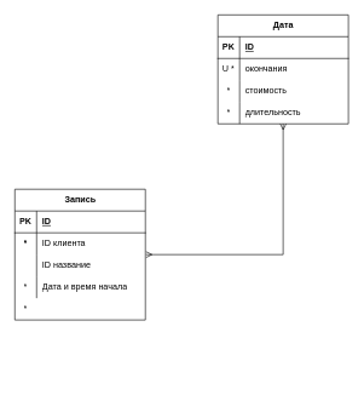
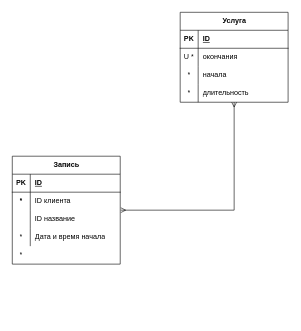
  <mxCell id="0" />
  <mxCell id="1" parent="0" />
  <mxCell id="2" value="" style="group" parent="1" vertex="1" connectable="0"><mxGeometry x="20" y="260" width="180" height="270" as="geometry" /></mxCell>
  <mxCell id="3" value="*" style="shape=partialRectangle;connectable=0;fillColor=none;top=0;left=0;bottom=0;right=0;fontStyle=1;overflow=hidden;whiteSpace=wrap;html=1;" parent="2" vertex="1"><mxGeometry y="60" width="30" height="30" as="geometry"><mxRectangle width="30" height="30" as="alternateBounds" /></mxGeometry></mxCell>
  <mxCell id="4" value="*" style="shape=partialRectangle;connectable=0;fillColor=none;top=0;left=0;bottom=0;right=0;editable=1;overflow=hidden;whiteSpace=wrap;html=1;" parent="2" vertex="1"><mxGeometry y="150" width="30" height="30" as="geometry"><mxRectangle width="30" height="30" as="alternateBounds" /></mxGeometry></mxCell>
  <mxCell id="5" value="" style="group" parent="2" vertex="1" connectable="0"><mxGeometry width="180" height="180" as="geometry" /></mxCell>
  <mxCell id="6" value="Запись" style="shape=table;startSize=30;container=1;collapsible=1;childLayout=tableLayout;fixedRows=1;rowLines=0;fontStyle=1;align=center;resizeLast=1;html=1;" parent="5" vertex="1"><mxGeometry width="180" height="180" as="geometry"><mxRectangle width="80" height="30" as="alternateBounds" /></mxGeometry></mxCell>
  <mxCell id="7" value="" style="shape=tableRow;horizontal=0;startSize=0;swimlaneHead=0;swimlaneBody=0;fillColor=none;collapsible=0;dropTarget=0;points=[[0,0.5],[1,0.5]];portConstraint=eastwest;top=0;left=0;right=0;bottom=1;" parent="6" vertex="1"><mxGeometry y="30" width="180" height="30" as="geometry" /></mxCell>
  <mxCell id="8" value="PK" style="shape=partialRectangle;connectable=0;fillColor=none;top=0;left=0;bottom=0;right=0;fontStyle=1;overflow=hidden;whiteSpace=wrap;html=1;" parent="7" vertex="1"><mxGeometry width="30" height="30" as="geometry"><mxRectangle width="30" height="30" as="alternateBounds" /></mxGeometry></mxCell>
  <mxCell id="9" value="ID" style="shape=partialRectangle;connectable=0;fillColor=none;top=0;left=0;bottom=0;right=0;align=left;spacingLeft=6;fontStyle=5;overflow=hidden;whiteSpace=wrap;html=1;" parent="7" vertex="1"><mxGeometry x="30" width="150" height="30" as="geometry"><mxRectangle width="150" height="30" as="alternateBounds" /></mxGeometry></mxCell>
  <mxCell id="10" value="" style="shape=tableRow;horizontal=0;startSize=0;swimlaneHead=0;swimlaneBody=0;fillColor=none;collapsible=0;dropTarget=0;points=[[0,0.5],[1,0.5]];portConstraint=eastwest;top=0;left=0;right=0;bottom=0;" parent="6" vertex="1"><mxGeometry y="60" width="180" height="30" as="geometry" /></mxCell>
  <mxCell id="11" value="" style="shape=partialRectangle;connectable=0;fillColor=none;top=0;left=0;bottom=0;right=0;editable=1;overflow=hidden;whiteSpace=wrap;html=1;" parent="10" vertex="1"><mxGeometry width="30" height="30" as="geometry"><mxRectangle width="30" height="30" as="alternateBounds" /></mxGeometry></mxCell>
  <mxCell id="12" value="ID клиента" style="shape=partialRectangle;connectable=0;fillColor=none;top=0;left=0;bottom=0;right=0;align=left;spacingLeft=6;overflow=hidden;whiteSpace=wrap;html=1;" parent="10" vertex="1"><mxGeometry x="30" width="150" height="30" as="geometry"><mxRectangle width="150" height="30" as="alternateBounds" /></mxGeometry></mxCell>
  <mxCell id="13" value="" style="shape=tableRow;horizontal=0;startSize=0;swimlaneHead=0;swimlaneBody=0;fillColor=none;collapsible=0;dropTarget=0;points=[[0,0.5],[1,0.5]];portConstraint=eastwest;top=0;left=0;right=0;bottom=0;" parent="6" vertex="1"><mxGeometry y="90" width="180" height="30" as="geometry" /></mxCell>
  <mxCell id="14" value="" style="shape=partialRectangle;connectable=0;fillColor=none;top=0;left=0;bottom=0;right=0;editable=1;overflow=hidden;whiteSpace=wrap;html=1;" parent="13" vertex="1"><mxGeometry width="30" height="30" as="geometry"><mxRectangle width="30" height="30" as="alternateBounds" /></mxGeometry></mxCell>
  <mxCell id="15" value="ID название" style="shape=partialRectangle;connectable=0;fillColor=none;top=0;left=0;bottom=0;right=0;align=left;spacingLeft=6;overflow=hidden;whiteSpace=wrap;html=1;" parent="13" vertex="1"><mxGeometry x="30" width="150" height="30" as="geometry"><mxRectangle width="150" height="30" as="alternateBounds" /></mxGeometry></mxCell>
  <mxCell id="16" value="" style="shape=tableRow;horizontal=0;startSize=0;swimlaneHead=0;swimlaneBody=0;fillColor=none;collapsible=0;dropTarget=0;points=[[0,0.5],[1,0.5]];portConstraint=eastwest;top=0;left=0;right=0;bottom=0;" parent="6" vertex="1"><mxGeometry y="120" width="180" height="30" as="geometry" /></mxCell>
  <mxCell id="17" value="*" style="shape=partialRectangle;connectable=0;fillColor=none;top=0;left=0;bottom=0;right=0;editable=1;overflow=hidden;whiteSpace=wrap;html=1;" parent="16" vertex="1"><mxGeometry width="30" height="30" as="geometry"><mxRectangle width="30" height="30" as="alternateBounds" /></mxGeometry></mxCell>
  <mxCell id="18" value="Дата и время начала" style="shape=partialRectangle;connectable=0;fillColor=none;top=0;left=0;bottom=0;right=0;align=left;spacingLeft=6;overflow=hidden;whiteSpace=wrap;html=1;" parent="16" vertex="1"><mxGeometry x="30" width="150" height="30" as="geometry"><mxRectangle width="150" height="30" as="alternateBounds" /></mxGeometry></mxCell>
- <mxCell id="19" value="Дата" style="shape=table;startSize=30;container=1;collapsible=1;childLayout=tableLayout;fixedRows=1;rowLines=0;fontStyle=1;align=center;resizeLast=1;html=1;" parent="1" vertex="1"><mxGeometry x="300" y="20" width="180" height="150" as="geometry" /></mxCell>
+ <mxCell id="19" value="Услуга" style="shape=table;startSize=30;container=1;collapsible=1;childLayout=tableLayout;fixedRows=1;rowLines=0;fontStyle=1;align=center;resizeLast=1;html=1;" parent="1" vertex="1"><mxGeometry x="300" y="20" width="180" height="150" as="geometry" /></mxCell>
  <mxCell id="20" value="" style="shape=tableRow;horizontal=0;startSize=0;swimlaneHead=0;swimlaneBody=0;fillColor=none;collapsible=0;dropTarget=0;points=[[0,0.5],[1,0.5]];portConstraint=eastwest;top=0;left=0;right=0;bottom=1;" parent="19" vertex="1"><mxGeometry y="30" width="180" height="30" as="geometry" /></mxCell>
  <mxCell id="21" value="PK" style="shape=partialRectangle;connectable=0;fillColor=none;top=0;left=0;bottom=0;right=0;fontStyle=1;overflow=hidden;whiteSpace=wrap;html=1;" parent="20" vertex="1"><mxGeometry width="30" height="30" as="geometry"><mxRectangle width="30" height="30" as="alternateBounds" /></mxGeometry></mxCell>
  <mxCell id="22" value="ID" style="shape=partialRectangle;connectable=0;fillColor=none;top=0;left=0;bottom=0;right=0;align=left;spacingLeft=6;fontStyle=5;overflow=hidden;whiteSpace=wrap;html=1;" parent="20" vertex="1"><mxGeometry x="30" width="150" height="30" as="geometry"><mxRectangle width="150" height="30" as="alternateBounds" /></mxGeometry></mxCell>
  <mxCell id="23" value="" style="shape=tableRow;horizontal=0;startSize=0;swimlaneHead=0;swimlaneBody=0;fillColor=none;collapsible=0;dropTarget=0;points=[[0,0.5],[1,0.5]];portConstraint=eastwest;top=0;left=0;right=0;bottom=0;" parent="19" vertex="1"><mxGeometry y="60" width="180" height="30" as="geometry" /></mxCell>
  <mxCell id="24" value="U *" style="shape=partialRectangle;connectable=0;fillColor=none;top=0;left=0;bottom=0;right=0;editable=1;overflow=hidden;whiteSpace=wrap;html=1;" parent="23" vertex="1"><mxGeometry width="30" height="30" as="geometry"><mxRectangle width="30" height="30" as="alternateBounds" /></mxGeometry></mxCell>
  <mxCell id="25" value="окончания" style="shape=partialRectangle;connectable=0;fillColor=none;top=0;left=0;bottom=0;right=0;align=left;spacingLeft=6;overflow=hidden;whiteSpace=wrap;html=1;" parent="23" vertex="1"><mxGeometry x="30" width="150" height="30" as="geometry"><mxRectangle width="150" height="30" as="alternateBounds" /></mxGeometry></mxCell>
  <mxCell id="26" value="" style="shape=tableRow;horizontal=0;startSize=0;swimlaneHead=0;swimlaneBody=0;fillColor=none;collapsible=0;dropTarget=0;points=[[0,0.5],[1,0.5]];portConstraint=eastwest;top=0;left=0;right=0;bottom=0;" parent="19" vertex="1"><mxGeometry y="90" width="180" height="30" as="geometry" /></mxCell>
  <mxCell id="27" value="*" style="shape=partialRectangle;connectable=0;fillColor=none;top=0;left=0;bottom=0;right=0;editable=1;overflow=hidden;whiteSpace=wrap;html=1;" parent="26" vertex="1"><mxGeometry width="30" height="30" as="geometry"><mxRectangle width="30" height="30" as="alternateBounds" /></mxGeometry></mxCell>
- <mxCell id="28" value="стоимость" style="shape=partialRectangle;connectable=0;fillColor=none;top=0;left=0;bottom=0;right=0;align=left;spacingLeft=6;overflow=hidden;whiteSpace=wrap;html=1;" parent="26" vertex="1"><mxGeometry x="30" width="150" height="30" as="geometry"><mxRectangle width="150" height="30" as="alternateBounds" /></mxGeometry></mxCell>
+ <mxCell id="28" value="начала" style="shape=partialRectangle;connectable=0;fillColor=none;top=0;left=0;bottom=0;right=0;align=left;spacingLeft=6;overflow=hidden;whiteSpace=wrap;html=1;" parent="26" vertex="1"><mxGeometry x="30" width="150" height="30" as="geometry"><mxRectangle width="150" height="30" as="alternateBounds" /></mxGeometry></mxCell>
  <mxCell id="29" value="" style="shape=tableRow;horizontal=0;startSize=0;swimlaneHead=0;swimlaneBody=0;fillColor=none;collapsible=0;dropTarget=0;points=[[0,0.5],[1,0.5]];portConstraint=eastwest;top=0;left=0;right=0;bottom=0;" parent="19" vertex="1"><mxGeometry y="120" width="180" height="30" as="geometry" /></mxCell>
  <mxCell id="30" value="*" style="shape=partialRectangle;connectable=0;fillColor=none;top=0;left=0;bottom=0;right=0;editable=1;overflow=hidden;whiteSpace=wrap;html=1;" parent="29" vertex="1"><mxGeometry width="30" height="30" as="geometry"><mxRectangle width="30" height="30" as="alternateBounds" /></mxGeometry></mxCell>
  <mxCell id="31" value="длительность" style="shape=partialRectangle;connectable=0;fillColor=none;top=0;left=0;bottom=0;right=0;align=left;spacingLeft=6;overflow=hidden;whiteSpace=wrap;html=1;" parent="29" vertex="1"><mxGeometry x="30" width="150" height="30" as="geometry"><mxRectangle width="150" height="30" as="alternateBounds" /></mxGeometry></mxCell>
  <mxCell id="32" value="" style="edgeStyle=orthogonalEdgeStyle;fontSize=12;html=1;endArrow=ERmany;startArrow=ERmany;rounded=0;" parent="1" target="19" edge="1"><mxGeometry width="100" height="100" relative="1" as="geometry"><mxPoint x="201" y="350" as="sourcePoint" /><mxPoint x="200" y="150" as="targetPoint" /><Array as="points"><mxPoint x="201" y="350" /><mxPoint x="390" y="350" /></Array></mxGeometry></mxCell>
